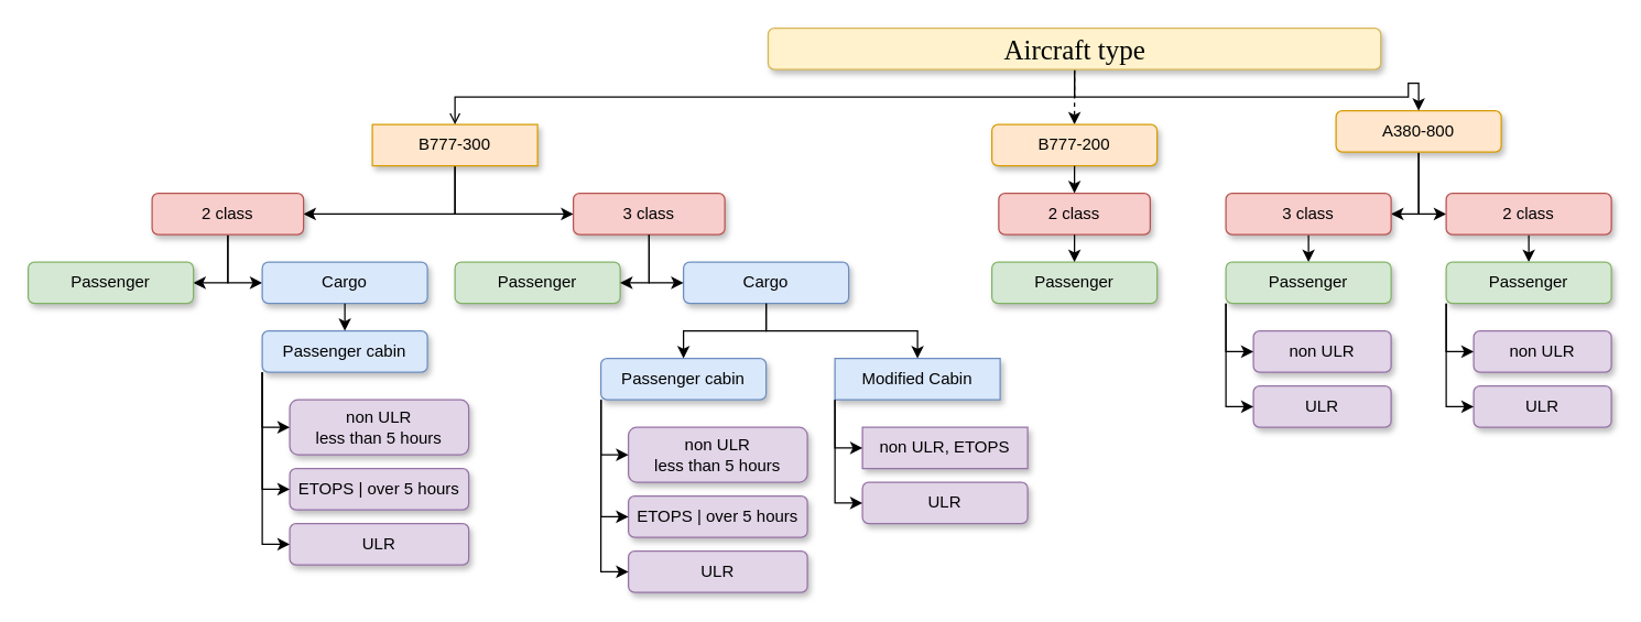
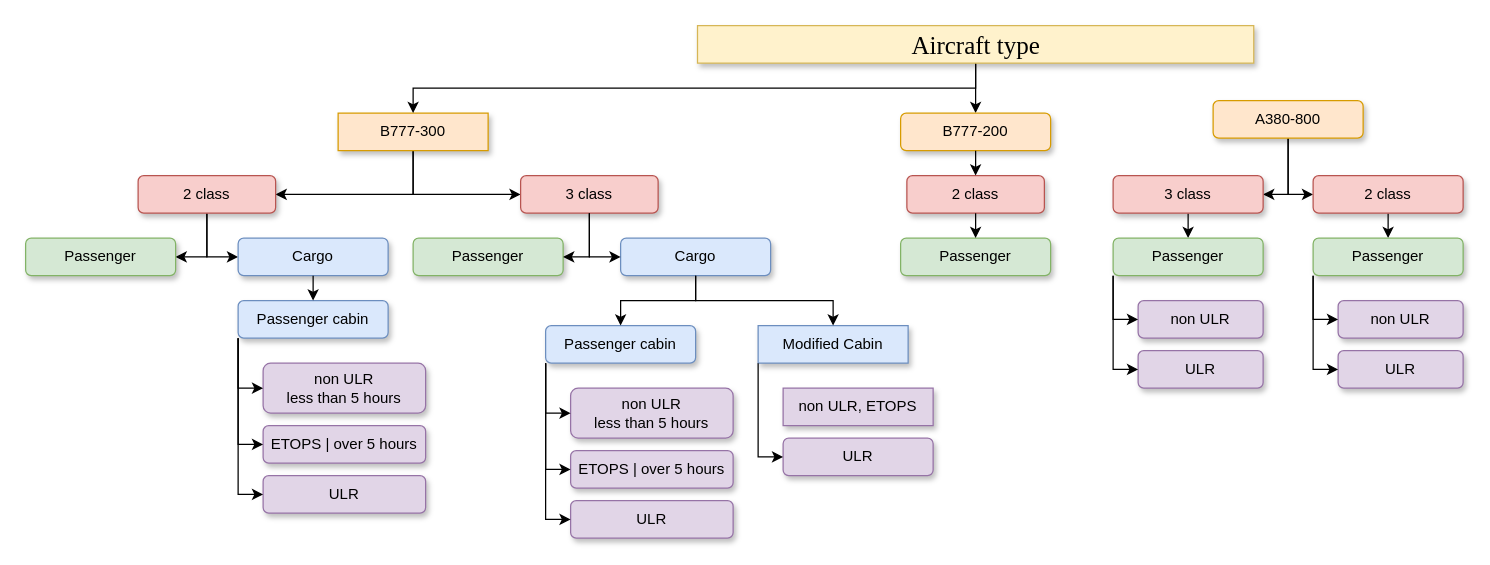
  <mxCell id="0" />
  <mxCell id="1" parent="0" />
  <mxCell id="2" style="edgeStyle=orthogonalEdgeStyle;rounded=0;orthogonalLoop=1;jettySize=auto;html=1;exitX=0.5;exitY=1;exitDx=0;exitDy=0;entryX=1;entryY=0.5;entryDx=0;entryDy=0;" edge="1" parent="1" source="4" target="18"><mxGeometry relative="1" as="geometry" /></mxCell>
  <mxCell id="3" style="edgeStyle=orthogonalEdgeStyle;rounded=0;orthogonalLoop=1;jettySize=auto;html=1;exitX=0.5;exitY=1;exitDx=0;exitDy=0;entryX=0;entryY=0.5;entryDx=0;entryDy=0;" edge="1" parent="1" source="4" target="32"><mxGeometry relative="1" as="geometry" /></mxCell>
  <mxCell id="4" value="B777-300" style="whiteSpace=wrap;html=1;fillColor=#ffe6cc;strokeColor=#d79b00;shadow=1;rounded=0;" parent="1" vertex="1"><mxGeometry x="270" y="90" width="120" height="30" as="geometry" /></mxCell>
  <mxCell id="5" style="edgeStyle=orthogonalEdgeStyle;rounded=0;orthogonalLoop=1;jettySize=auto;html=1;exitX=0.5;exitY=1;exitDx=0;exitDy=0;entryX=1;entryY=0.5;entryDx=0;entryDy=0;" edge="1" parent="1" source="7" target="15"><mxGeometry relative="1" as="geometry" /></mxCell>
  <mxCell id="6" style="edgeStyle=orthogonalEdgeStyle;rounded=0;orthogonalLoop=1;jettySize=auto;html=1;exitX=0.5;exitY=1;exitDx=0;exitDy=0;entryX=0;entryY=0.5;entryDx=0;entryDy=0;" edge="1" parent="1" source="7" target="13"><mxGeometry relative="1" as="geometry" /></mxCell>
  <mxCell id="7" value="A380-800" style="rounded=1;whiteSpace=wrap;html=1;fillColor=#ffe6cc;strokeColor=#d79b00;shadow=1;" parent="1" vertex="1"><mxGeometry x="970" y="80" width="120" height="30" as="geometry" /></mxCell>
- <mxCell id="8" style="edgeStyle=orthogonalEdgeStyle;rounded=0;orthogonalLoop=1;jettySize=auto;html=1;exitX=0.5;exitY=1;exitDx=0;exitDy=0;" parent="1" source="11" target="7" edge="1"><mxGeometry relative="1" as="geometry" /></mxCell>
- <mxCell id="9" style="edgeStyle=orthogonalEdgeStyle;rounded=0;orthogonalLoop=1;jettySize=auto;html=1;exitX=0.5;exitY=1;exitDx=0;exitDy=0;endArrow=open;" parent="1" source="11" target="4" edge="1"><mxGeometry relative="1" as="geometry" /></mxCell>
- <mxCell id="10" style="edgeStyle=orthogonalEdgeStyle;rounded=0;orthogonalLoop=1;jettySize=auto;html=1;exitX=0.5;exitY=1;exitDx=0;exitDy=0;shadow=0;fontFamily=Verdana;fontSize=20;dashed=1;" parent="1" source="11" target="53" edge="1"><mxGeometry relative="1" as="geometry" /></mxCell>
- <mxCell id="11" value="&lt;span style=&quot;font-size: 20px;&quot;&gt;Aircraft type&lt;/span&gt;" style="rounded=1;whiteSpace=wrap;html=1;strokeWidth=1;perimeterSpacing=0;glass=0;shadow=1;sketch=0;fontFamily=Verdana;fontSize=20;fillColor=#fff2cc;strokeColor=#d6b656;" parent="1" vertex="1"><mxGeometry x="557.5" y="20" width="445" height="30" as="geometry" /></mxCell>
+ <mxCell id="9" style="edgeStyle=orthogonalEdgeStyle;rounded=0;orthogonalLoop=1;jettySize=auto;html=1;exitX=0.5;exitY=1;exitDx=0;exitDy=0;" parent="1" source="11" target="4" edge="1"><mxGeometry relative="1" as="geometry" /></mxCell>
+ <mxCell id="10" style="edgeStyle=orthogonalEdgeStyle;rounded=0;orthogonalLoop=1;jettySize=auto;html=1;exitX=0.5;exitY=1;exitDx=0;exitDy=0;shadow=0;fontFamily=Verdana;fontSize=20;" parent="1" source="11" target="53" edge="1"><mxGeometry relative="1" as="geometry" /></mxCell>
+ <mxCell id="11" value="&lt;span style=&quot;font-size: 20px;&quot;&gt;Aircraft type&lt;/span&gt;" style="whiteSpace=wrap;html=1;strokeWidth=1;perimeterSpacing=0;glass=0;shadow=1;sketch=0;fontFamily=Verdana;fontSize=20;fillColor=#fff2cc;strokeColor=#d6b656;rounded=0;" parent="1" vertex="1"><mxGeometry x="557.5" y="20" width="445" height="30" as="geometry" /></mxCell>
  <mxCell id="12" style="edgeStyle=orthogonalEdgeStyle;rounded=0;orthogonalLoop=1;jettySize=auto;html=1;exitX=0.5;exitY=1;exitDx=0;exitDy=0;entryX=0.5;entryY=0;entryDx=0;entryDy=0;" edge="1" parent="1" source="13" target="20"><mxGeometry relative="1" as="geometry" /></mxCell>
  <mxCell id="13" value="2 class" style="rounded=1;whiteSpace=wrap;html=1;fillColor=#f8cecc;strokeColor=#b85450;shadow=1;" parent="1" vertex="1"><mxGeometry x="1050" y="140" width="120" height="30" as="geometry" /></mxCell>
  <mxCell id="14" style="edgeStyle=orthogonalEdgeStyle;rounded=0;orthogonalLoop=1;jettySize=auto;html=1;exitX=0.5;exitY=1;exitDx=0;exitDy=0;entryX=0.5;entryY=0;entryDx=0;entryDy=0;" edge="1" parent="1" source="15" target="26"><mxGeometry relative="1" as="geometry" /></mxCell>
  <mxCell id="15" value="3 class" style="rounded=1;whiteSpace=wrap;html=1;fillColor=#f8cecc;strokeColor=#b85450;shadow=1;" parent="1" vertex="1"><mxGeometry x="890" y="140" width="120" height="30" as="geometry" /></mxCell>
  <mxCell id="16" style="edgeStyle=orthogonalEdgeStyle;rounded=0;orthogonalLoop=1;jettySize=auto;html=1;exitX=0.5;exitY=1;exitDx=0;exitDy=0;entryX=1;entryY=0.5;entryDx=0;entryDy=0;" edge="1" parent="1" source="18" target="58"><mxGeometry relative="1" as="geometry" /></mxCell>
  <mxCell id="17" style="edgeStyle=orthogonalEdgeStyle;rounded=0;orthogonalLoop=1;jettySize=auto;html=1;exitX=0.5;exitY=1;exitDx=0;exitDy=0;entryX=0;entryY=0.5;entryDx=0;entryDy=0;" edge="1" parent="1" source="18" target="60"><mxGeometry relative="1" as="geometry" /></mxCell>
  <mxCell id="18" value="2 class" style="rounded=1;whiteSpace=wrap;html=1;fillColor=#f8cecc;strokeColor=#b85450;shadow=1;" parent="1" vertex="1"><mxGeometry x="110" y="140" width="110" height="30" as="geometry" /></mxCell>
  <mxCell id="19" value="" style="group" vertex="1" connectable="0" parent="1"><mxGeometry x="1050" y="190" width="120" height="120" as="geometry" /></mxCell>
  <mxCell id="20" value="Passenger" style="rounded=1;whiteSpace=wrap;html=1;fillColor=#d5e8d4;strokeColor=#82b366;shadow=1;" parent="19" vertex="1"><mxGeometry width="120" height="30" as="geometry" /></mxCell>
  <mxCell id="21" value="ULR" style="rounded=1;whiteSpace=wrap;html=1;fillColor=#e1d5e7;strokeColor=#9673a6;shadow=1;" parent="19" vertex="1"><mxGeometry x="20" y="90" width="100" height="30" as="geometry" /></mxCell>
  <mxCell id="22" value="non ULR" style="rounded=1;whiteSpace=wrap;html=1;fillColor=#e1d5e7;strokeColor=#9673a6;shadow=1;" parent="19" vertex="1"><mxGeometry x="20" y="50" width="100" height="30" as="geometry" /></mxCell>
  <mxCell id="23" style="edgeStyle=orthogonalEdgeStyle;rounded=0;orthogonalLoop=1;jettySize=auto;html=1;exitX=0;exitY=1;exitDx=0;exitDy=0;entryX=0;entryY=0.5;entryDx=0;entryDy=0;shadow=0;fontFamily=Verdana;fontSize=20;" parent="19" source="20" target="21" edge="1"><mxGeometry relative="1" as="geometry" /></mxCell>
  <mxCell id="24" style="edgeStyle=orthogonalEdgeStyle;rounded=0;orthogonalLoop=1;jettySize=auto;html=1;exitX=0;exitY=1;exitDx=0;exitDy=0;entryX=0;entryY=0.5;entryDx=0;entryDy=0;shadow=0;fontFamily=Verdana;fontSize=20;" parent="19" source="20" target="22" edge="1"><mxGeometry relative="1" as="geometry" /></mxCell>
  <mxCell id="25" value="" style="group" vertex="1" connectable="0" parent="1"><mxGeometry x="890" y="190" width="120" height="120" as="geometry" /></mxCell>
  <mxCell id="26" value="Passenger" style="rounded=1;whiteSpace=wrap;html=1;fillColor=#d5e8d4;strokeColor=#82b366;shadow=1;" parent="25" vertex="1"><mxGeometry width="120" height="30" as="geometry" /></mxCell>
  <mxCell id="27" value="ULR" style="rounded=1;whiteSpace=wrap;html=1;fillColor=#e1d5e7;strokeColor=#9673a6;shadow=1;" parent="25" vertex="1"><mxGeometry x="20" y="90" width="100" height="30" as="geometry" /></mxCell>
  <mxCell id="28" value="non ULR" style="rounded=1;whiteSpace=wrap;html=1;fillColor=#e1d5e7;strokeColor=#9673a6;shadow=1;" parent="25" vertex="1"><mxGeometry x="20" y="50" width="100" height="30" as="geometry" /></mxCell>
  <mxCell id="29" style="edgeStyle=orthogonalEdgeStyle;rounded=0;orthogonalLoop=1;jettySize=auto;html=1;exitX=0;exitY=1;exitDx=0;exitDy=0;entryX=0;entryY=0.5;entryDx=0;entryDy=0;shadow=0;fontFamily=Verdana;fontSize=20;" parent="25" source="26" target="27" edge="1"><mxGeometry relative="1" as="geometry" /></mxCell>
  <mxCell id="30" style="edgeStyle=orthogonalEdgeStyle;rounded=0;orthogonalLoop=1;jettySize=auto;html=1;exitX=0;exitY=1;exitDx=0;exitDy=0;entryX=0;entryY=0.5;entryDx=0;entryDy=0;shadow=0;fontFamily=Verdana;fontSize=20;" parent="25" source="26" target="28" edge="1"><mxGeometry relative="1" as="geometry" /></mxCell>
  <mxCell id="31" value="" style="group" vertex="1" connectable="0" parent="1"><mxGeometry x="330" y="140" width="416" height="290" as="geometry" /></mxCell>
  <mxCell id="32" value="3 class" style="rounded=1;whiteSpace=wrap;html=1;fillColor=#f8cecc;strokeColor=#b85450;shadow=1;" parent="31" vertex="1"><mxGeometry x="86" width="110" height="30" as="geometry" /></mxCell>
  <mxCell id="33" value="" style="group" vertex="1" connectable="0" parent="31"><mxGeometry x="106" y="50" width="310" height="240" as="geometry" /></mxCell>
  <mxCell id="34" value="Cargo" style="rounded=1;whiteSpace=wrap;html=1;fillColor=#dae8fc;strokeColor=#6c8ebf;shadow=1;" parent="33" vertex="1"><mxGeometry x="60" width="120" height="30" as="geometry" /></mxCell>
  <mxCell id="35" value="Modified Cabin" style="whiteSpace=wrap;html=1;fillColor=#dae8fc;strokeColor=#6c8ebf;shadow=1;rounded=0;" parent="33" vertex="1"><mxGeometry x="170" y="70" width="120" height="30" as="geometry" /></mxCell>
  <mxCell id="36" value="Passenger cabin" style="rounded=1;whiteSpace=wrap;html=1;fillColor=#dae8fc;strokeColor=#6c8ebf;shadow=1;" parent="33" vertex="1"><mxGeometry y="70" width="120" height="30" as="geometry" /></mxCell>
  <mxCell id="37" value="non ULR, ETOPS" style="whiteSpace=wrap;html=1;fillColor=#e1d5e7;strokeColor=#9673a6;shadow=1;rounded=0;" parent="33" vertex="1"><mxGeometry x="190" y="120" width="120" height="30" as="geometry" /></mxCell>
  <mxCell id="38" value="ULR" style="rounded=1;whiteSpace=wrap;html=1;fillColor=#e1d5e7;strokeColor=#9673a6;shadow=1;" parent="33" vertex="1"><mxGeometry x="190" y="160" width="120" height="30" as="geometry" /></mxCell>
  <mxCell id="39" value="non ULR &lt;br&gt;less than 5 hours" style="rounded=1;whiteSpace=wrap;html=1;fillColor=#e1d5e7;strokeColor=#9673a6;shadow=1;" parent="33" vertex="1"><mxGeometry x="20" y="120" width="130" height="40" as="geometry" /></mxCell>
  <mxCell id="40" value="ETOPS | over 5 hours" style="rounded=1;whiteSpace=wrap;html=1;fillColor=#e1d5e7;strokeColor=#9673a6;shadow=1;" parent="33" vertex="1"><mxGeometry x="20" y="170" width="130" height="30" as="geometry" /></mxCell>
  <mxCell id="41" value="ULR" style="rounded=1;whiteSpace=wrap;html=1;fillColor=#e1d5e7;strokeColor=#9673a6;shadow=1;" parent="33" vertex="1"><mxGeometry x="20" y="210" width="130" height="30" as="geometry" /></mxCell>
  <mxCell id="42" style="edgeStyle=orthogonalEdgeStyle;rounded=0;orthogonalLoop=1;jettySize=auto;html=1;exitX=0.5;exitY=1;exitDx=0;exitDy=0;shadow=0;fontFamily=Verdana;fontSize=20;" parent="33" source="34" target="35" edge="1"><mxGeometry relative="1" as="geometry" /></mxCell>
  <mxCell id="43" style="edgeStyle=orthogonalEdgeStyle;rounded=0;orthogonalLoop=1;jettySize=auto;html=1;exitX=0.5;exitY=1;exitDx=0;exitDy=0;entryX=0.5;entryY=0;entryDx=0;entryDy=0;shadow=0;fontFamily=Verdana;fontSize=20;" parent="33" source="34" target="36" edge="1"><mxGeometry relative="1" as="geometry" /></mxCell>
- <mxCell id="44" style="edgeStyle=orthogonalEdgeStyle;rounded=0;orthogonalLoop=1;jettySize=auto;html=1;exitX=0;exitY=1;exitDx=0;exitDy=0;entryX=0;entryY=0.5;entryDx=0;entryDy=0;shadow=0;fontFamily=Verdana;fontSize=20;" parent="33" source="35" target="37" edge="1"><mxGeometry relative="1" as="geometry" /></mxCell>
  <mxCell id="45" style="edgeStyle=orthogonalEdgeStyle;rounded=0;orthogonalLoop=1;jettySize=auto;html=1;exitX=0;exitY=1;exitDx=0;exitDy=0;entryX=0;entryY=0.5;entryDx=0;entryDy=0;shadow=0;fontFamily=Verdana;fontSize=20;" parent="33" source="35" target="38" edge="1"><mxGeometry relative="1" as="geometry" /></mxCell>
  <mxCell id="46" style="edgeStyle=orthogonalEdgeStyle;rounded=0;orthogonalLoop=1;jettySize=auto;html=1;exitX=0;exitY=1;exitDx=0;exitDy=0;entryX=0;entryY=0.5;entryDx=0;entryDy=0;shadow=0;fontFamily=Verdana;fontSize=20;" parent="33" source="36" target="39" edge="1"><mxGeometry relative="1" as="geometry" /></mxCell>
  <mxCell id="47" style="edgeStyle=orthogonalEdgeStyle;rounded=0;orthogonalLoop=1;jettySize=auto;html=1;exitX=0;exitY=1;exitDx=0;exitDy=0;entryX=0;entryY=0.5;entryDx=0;entryDy=0;shadow=0;fontFamily=Verdana;fontSize=20;" parent="33" source="36" target="40" edge="1"><mxGeometry relative="1" as="geometry" /></mxCell>
  <mxCell id="48" style="edgeStyle=orthogonalEdgeStyle;rounded=0;orthogonalLoop=1;jettySize=auto;html=1;exitX=0;exitY=1;exitDx=0;exitDy=0;entryX=0;entryY=0.5;entryDx=0;entryDy=0;shadow=0;fontFamily=Verdana;fontSize=20;" parent="33" source="36" target="41" edge="1"><mxGeometry relative="1" as="geometry" /></mxCell>
  <mxCell id="49" value="Passenger" style="rounded=1;whiteSpace=wrap;html=1;fillColor=#d5e8d4;strokeColor=#82b366;shadow=1;" vertex="1" parent="31"><mxGeometry y="50" width="120" height="30" as="geometry" /></mxCell>
  <mxCell id="50" style="edgeStyle=orthogonalEdgeStyle;rounded=0;orthogonalLoop=1;jettySize=auto;html=1;exitX=0.5;exitY=1;exitDx=0;exitDy=0;entryX=0;entryY=0.5;entryDx=0;entryDy=0;" edge="1" parent="31" source="32" target="34"><mxGeometry relative="1" as="geometry" /></mxCell>
  <mxCell id="51" style="edgeStyle=orthogonalEdgeStyle;rounded=0;orthogonalLoop=1;jettySize=auto;html=1;exitX=0.5;exitY=1;exitDx=0;exitDy=0;entryX=1;entryY=0.5;entryDx=0;entryDy=0;" edge="1" parent="31" source="32" target="49"><mxGeometry relative="1" as="geometry" /></mxCell>
  <mxCell id="52" value="" style="group" vertex="1" connectable="0" parent="1"><mxGeometry x="720" y="90" width="120" height="130" as="geometry" /></mxCell>
  <mxCell id="53" value="B777-200" style="rounded=1;whiteSpace=wrap;html=1;fillColor=#ffe6cc;strokeColor=#d79b00;shadow=1;" parent="52" vertex="1"><mxGeometry width="120" height="30" as="geometry" /></mxCell>
  <mxCell id="54" value="Passenger" style="rounded=1;whiteSpace=wrap;html=1;fillColor=#d5e8d4;strokeColor=#82b366;shadow=1;" parent="52" vertex="1"><mxGeometry y="100" width="120" height="30" as="geometry" /></mxCell>
  <mxCell id="55" value="2 class" style="rounded=1;whiteSpace=wrap;html=1;fillColor=#f8cecc;strokeColor=#b85450;shadow=1;" parent="52" vertex="1"><mxGeometry x="5" y="50" width="110" height="30" as="geometry" /></mxCell>
  <mxCell id="56" style="edgeStyle=orthogonalEdgeStyle;rounded=0;orthogonalLoop=1;jettySize=auto;html=1;exitX=0.5;exitY=1;exitDx=0;exitDy=0;entryX=0.5;entryY=0;entryDx=0;entryDy=0;" edge="1" parent="52" source="53" target="55"><mxGeometry relative="1" as="geometry" /></mxCell>
  <mxCell id="57" style="edgeStyle=orthogonalEdgeStyle;rounded=0;orthogonalLoop=1;jettySize=auto;html=1;exitX=0.5;exitY=1;exitDx=0;exitDy=0;entryX=0.5;entryY=0;entryDx=0;entryDy=0;" edge="1" parent="52" source="55" target="54"><mxGeometry relative="1" as="geometry" /></mxCell>
  <mxCell id="58" value="Passenger" style="rounded=1;whiteSpace=wrap;html=1;fillColor=#d5e8d4;strokeColor=#82b366;shadow=1;" vertex="1" parent="1"><mxGeometry x="20" y="190" width="120" height="30" as="geometry" /></mxCell>
  <mxCell id="59" value="" style="group" vertex="1" connectable="0" parent="1"><mxGeometry x="130" y="190" width="310" height="240" as="geometry" /></mxCell>
  <mxCell id="60" value="Cargo" style="rounded=1;whiteSpace=wrap;html=1;fillColor=#dae8fc;strokeColor=#6c8ebf;shadow=1;" vertex="1" parent="59"><mxGeometry x="60" width="120" height="30" as="geometry" /></mxCell>
  <mxCell id="61" value="Passenger cabin" style="rounded=1;whiteSpace=wrap;html=1;fillColor=#dae8fc;strokeColor=#6c8ebf;shadow=1;" vertex="1" parent="59"><mxGeometry x="60" y="50" width="120" height="30" as="geometry" /></mxCell>
  <mxCell id="62" value="non ULR &lt;br&gt;less than 5 hours" style="rounded=1;whiteSpace=wrap;html=1;fillColor=#e1d5e7;strokeColor=#9673a6;shadow=1;" vertex="1" parent="59"><mxGeometry x="80" y="100" width="130" height="40" as="geometry" /></mxCell>
  <mxCell id="63" value="ETOPS | over 5 hours" style="rounded=1;whiteSpace=wrap;html=1;fillColor=#e1d5e7;strokeColor=#9673a6;shadow=1;" vertex="1" parent="59"><mxGeometry x="80" y="150" width="130" height="30" as="geometry" /></mxCell>
  <mxCell id="64" value="ULR" style="rounded=1;whiteSpace=wrap;html=1;fillColor=#e1d5e7;strokeColor=#9673a6;shadow=1;" vertex="1" parent="59"><mxGeometry x="80" y="190" width="130" height="30" as="geometry" /></mxCell>
  <mxCell id="65" style="edgeStyle=orthogonalEdgeStyle;rounded=0;orthogonalLoop=1;jettySize=auto;html=1;exitX=0.5;exitY=1;exitDx=0;exitDy=0;entryX=0.5;entryY=0;entryDx=0;entryDy=0;shadow=0;fontFamily=Verdana;fontSize=20;" edge="1" parent="59" source="60" target="61"><mxGeometry relative="1" as="geometry" /></mxCell>
  <mxCell id="66" style="edgeStyle=orthogonalEdgeStyle;rounded=0;orthogonalLoop=1;jettySize=auto;html=1;exitX=0;exitY=1;exitDx=0;exitDy=0;entryX=0;entryY=0.5;entryDx=0;entryDy=0;shadow=0;fontFamily=Verdana;fontSize=20;" edge="1" parent="59" source="61" target="62"><mxGeometry relative="1" as="geometry" /></mxCell>
  <mxCell id="67" style="edgeStyle=orthogonalEdgeStyle;rounded=0;orthogonalLoop=1;jettySize=auto;html=1;exitX=0;exitY=1;exitDx=0;exitDy=0;entryX=0;entryY=0.5;entryDx=0;entryDy=0;shadow=0;fontFamily=Verdana;fontSize=20;" edge="1" parent="59" source="61" target="63"><mxGeometry relative="1" as="geometry" /></mxCell>
  <mxCell id="68" style="edgeStyle=orthogonalEdgeStyle;rounded=0;orthogonalLoop=1;jettySize=auto;html=1;exitX=0;exitY=1;exitDx=0;exitDy=0;entryX=0;entryY=0.5;entryDx=0;entryDy=0;shadow=0;fontFamily=Verdana;fontSize=20;" edge="1" parent="59" source="61" target="64"><mxGeometry relative="1" as="geometry" /></mxCell>
